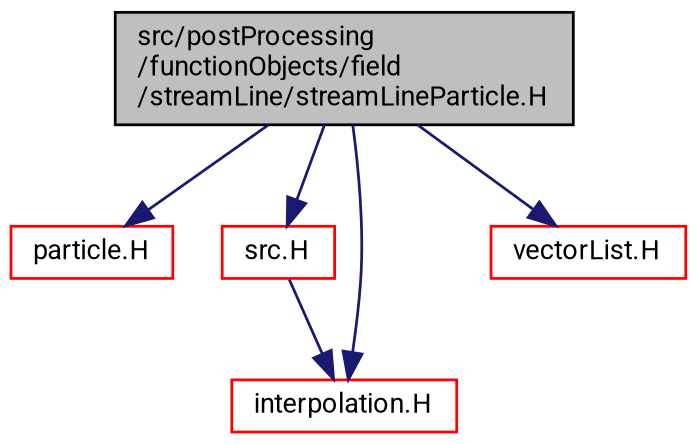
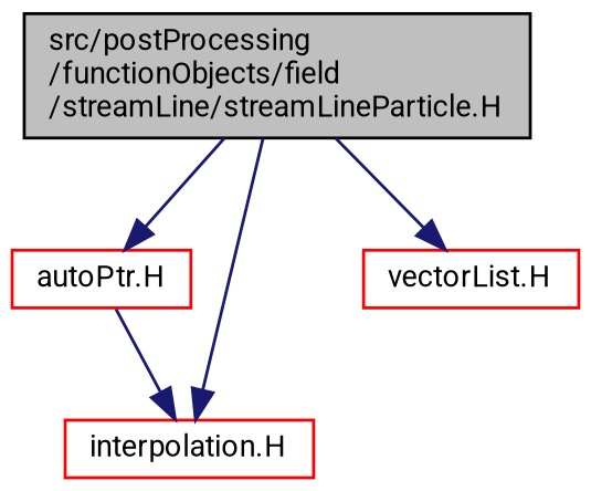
  digraph {
    fontname=Roboto
    node [color=red fontname=Roboto fontsize=10 shape=record]
    edge [color=midnightblue fontname=Roboto fontsize=10 labelfontname=Helvetica labelfontsize=10 style=solid]
    n1 [color=black fillcolor=grey75 fontcolor=black height=0.2 label="src/postProcessing\l/functionObjects/field\l/streamLine/streamLineParticle.H" style=filled width=0.4]
-   n2 [height=0.2 label="particle.H" width=0.4]
-   n3 [height=0.2 label="src.H" width=0.4]
+   n3 [height=0.2 label="autoPtr.H" width=0.4]
    n4 [height=0.2 label="interpolation.H" width=0.4]
    n5 [height=0.2 label="vectorList.H" width=0.4]
-   n1 -> n2
    n1 -> n3
    n1 -> n4
    n1 -> n5
    n3 -> n4
  }
